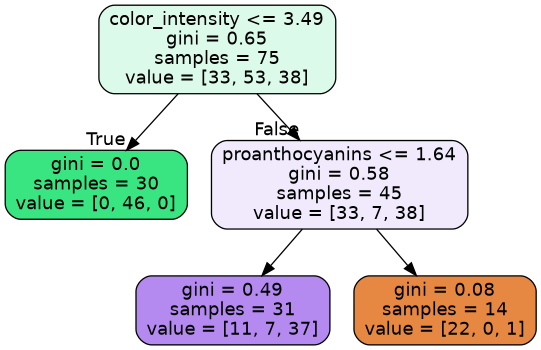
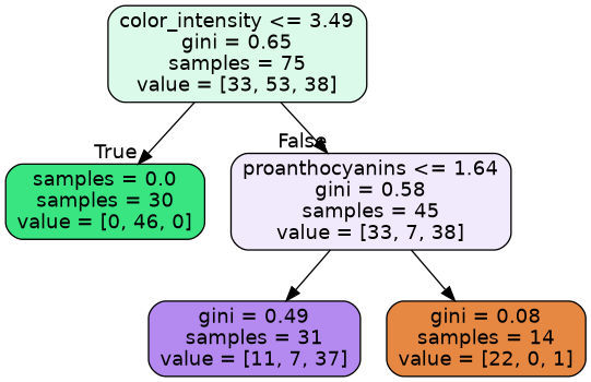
  digraph {
    node [color=black fontname=helvetica shape=box style="filled, rounded"]
    edge [fontname=helvetica]
    n1 [fillcolor="#dcfae9" label="color_intensity <= 3.49\ngini = 0.65\nsamples = 75\nvalue = [33, 53, 38]"]
-   n2 [fillcolor="#39e581" label="gini = 0.0\nsamples = 30\nvalue = [0, 46, 0]"]
+   n2 [fillcolor="#39e581" label="samples = 0.0\nsamples = 30\nvalue = [0, 46, 0]"]
    n3 [fillcolor="#f1e9fc" label="proanthocyanins <= 1.64\ngini = 0.58\nsamples = 45\nvalue = [33, 7, 38]"]
    n4 [fillcolor="#b58af0" label="gini = 0.49\nsamples = 31\nvalue = [11, 7, 37]"]
    n5 [fillcolor="#e68742" label="gini = 0.08\nsamples = 14\nvalue = [22, 0, 1]"]
    n1 -> n2 [headlabel=True labelangle=45 labeldistance=2.5]
    n1 -> n3 [headlabel=False labelangle=-45 labeldistance=2.5]
    n3 -> n4
    n3 -> n5
  }
